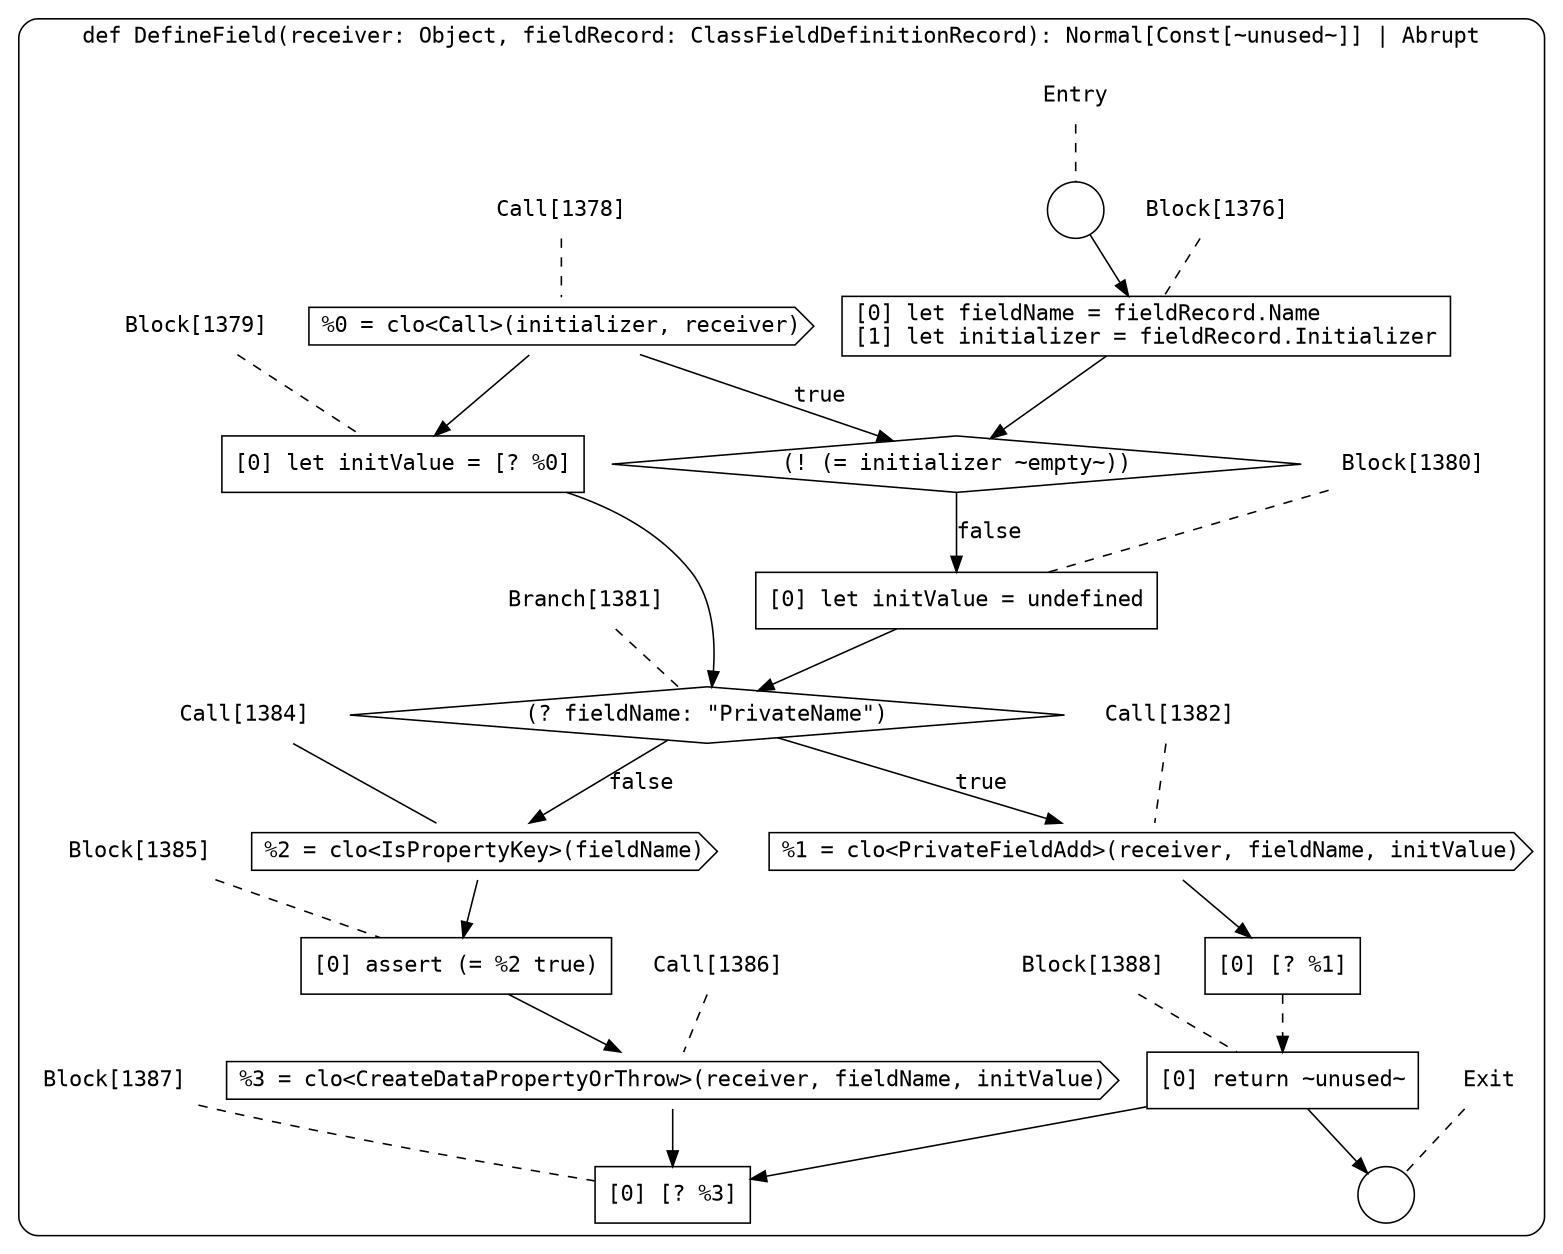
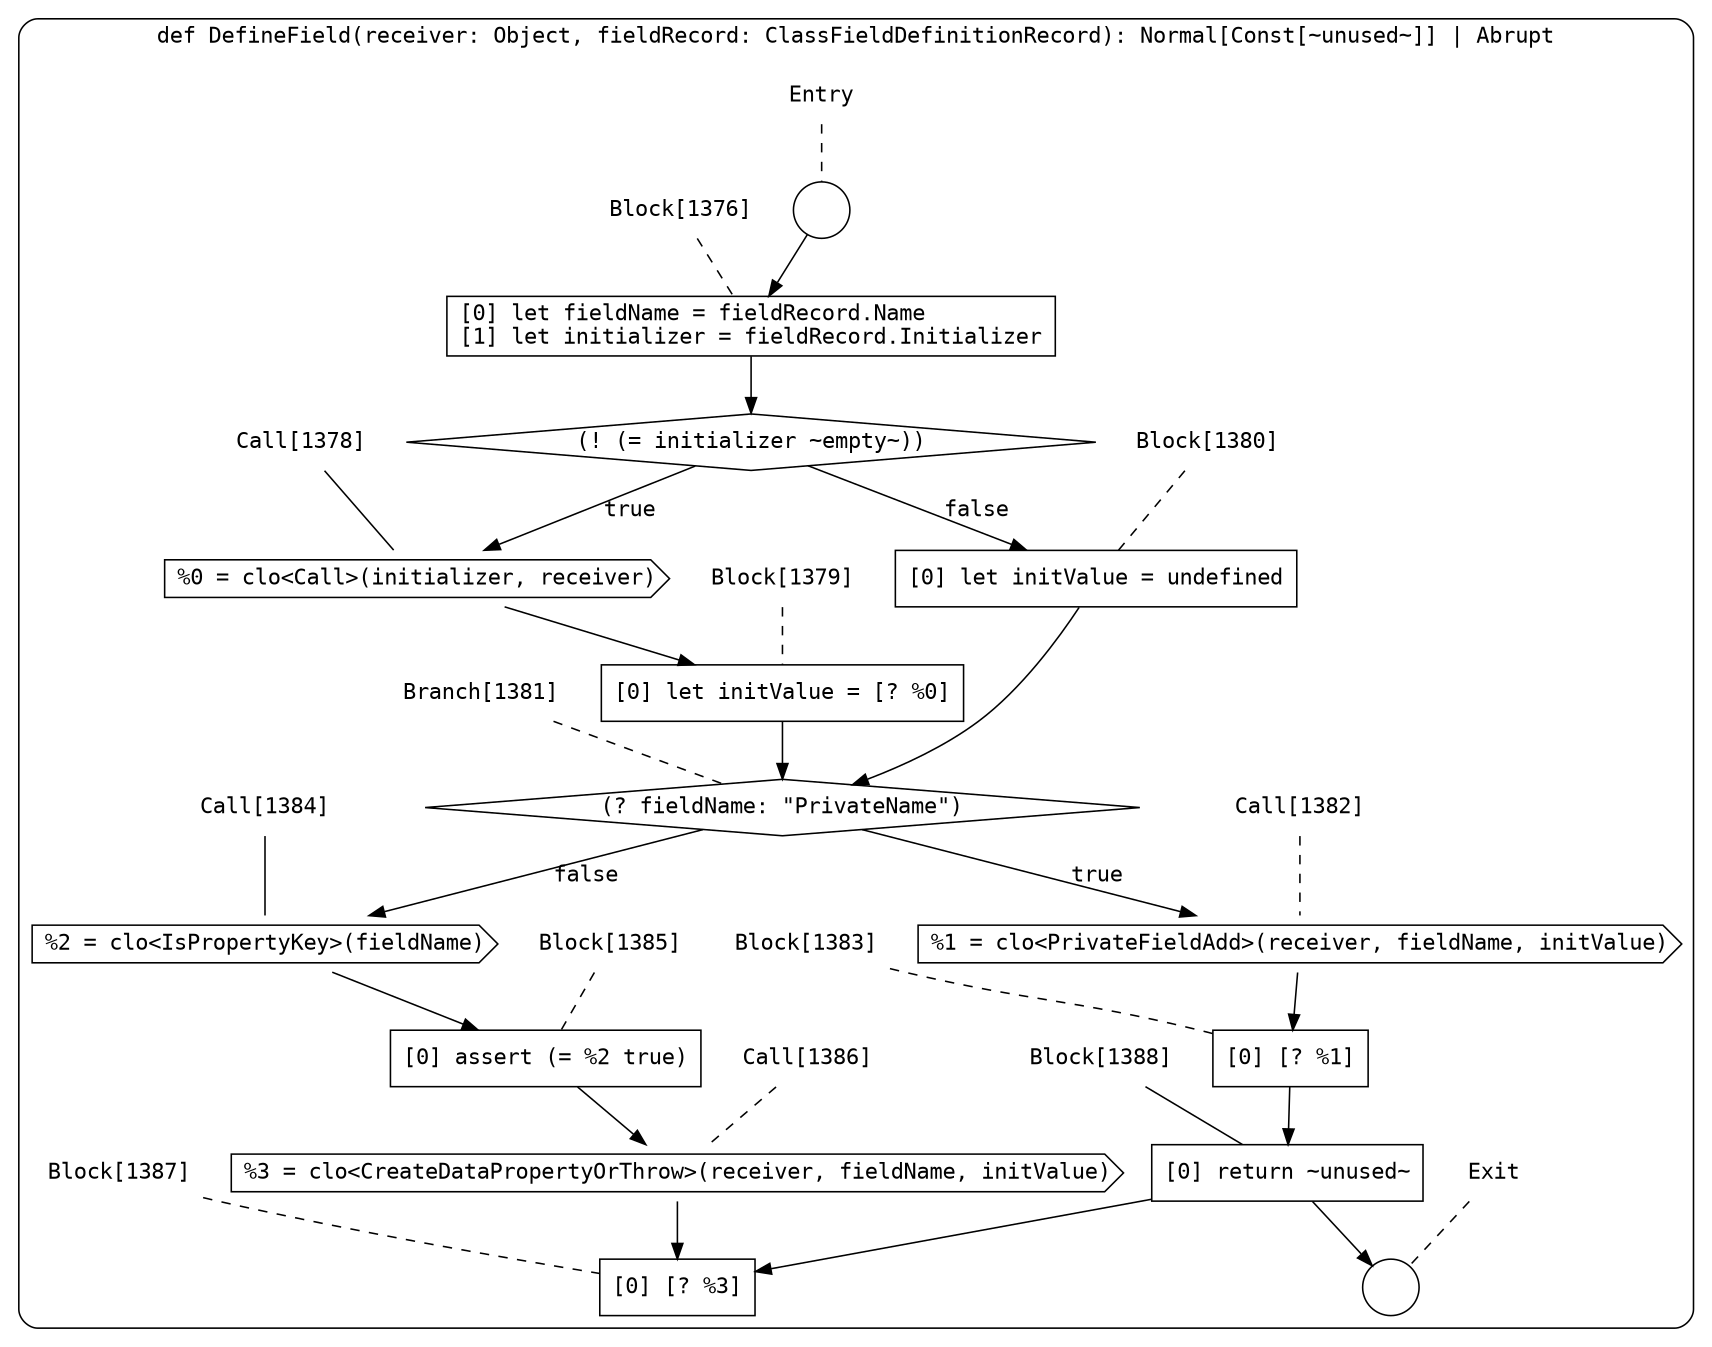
  digraph {
    fontname=Consolas
    node [fontname=Consolas shape=none color=black fillcolor=white style=filled]
    edge [color=black fontname=Consolas]
    n1 [label=<<font color="black">Entry</font>> color="" fillcolor="" style=""]
    n2 [label=" " shape=circle]
    n3 [label=<<font color="black">[0] let fieldName = fieldRecord.Name<BR ALIGN="LEFT"/>[1] let initializer = fieldRecord.Initializer<BR ALIGN="LEFT"/></font>> shape=box]
    n4 [label=<<font color="black">(! (= initializer ~empty~))</font>> shape=diamond]
    n5 [label=<<font color="black">Exit</font>> color="" fillcolor="" style=""]
    n6 [label=" " shape=circle]
    n7 [label=<<font color="black">Block[1376]</font>> color="" fillcolor="" style=""]
    n8 [label=<<font color="black">%0 = clo&lt;Call&gt;(initializer, receiver)</font>> shape=cds]
    n9 [label=<<font color="black">[0] let initValue = undefined<BR ALIGN="LEFT"/></font>> shape=box]
    n10 [label=<<font color="black">[0] let initValue = [? %0]<BR ALIGN="LEFT"/></font>> shape=box]
    n11 [label=<<font color="black">(? fieldName: &quot;PrivateName&quot;)</font>> shape=diamond]
    n12 [label=<<font color="black">Call[1378]</font>> color="" fillcolor="" style=""]
    n13 [label=<<font color="black">Block[1380]</font>> color="" fillcolor="" style=""]
    n14 [label=<<font color="black">%1 = clo&lt;PrivateFieldAdd&gt;(receiver, fieldName, initValue)</font>> shape=cds]
    n15 [label=<<font color="black">%2 = clo&lt;IsPropertyKey&gt;(fieldName)</font>> shape=cds]
    n16 [label=<<font color="black">Block[1379]</font>> color="" fillcolor="" style=""]
    n17 [label=<<font color="black">Branch[1381]</font>> color="" fillcolor="" style=""]
    n18 [label=<<font color="black">[0] [? %1]<BR ALIGN="LEFT"/></font>> shape=box]
    n19 [label=<<font color="black">[0] assert (= %2 true)<BR ALIGN="LEFT"/></font>> shape=box]
    n20 [label=<<font color="black">Call[1382]</font>> color="" fillcolor="" style=""]
    n21 [label=<<font color="black">[0] return ~unused~<BR ALIGN="LEFT"/></font>> shape=box]
    n22 [label=<<font color="black">Call[1384]</font>> color="" fillcolor="" style=""]
    n23 [label=<<font color="black">%3 = clo&lt;CreateDataPropertyOrThrow&gt;(receiver, fieldName, initValue)</font>> shape=cds]
+   n24 [label=<<font color="black">Block[1383]</font>> color="" fillcolor="" style=""]
    n25 [label=<<font color="black">Block[1385]</font>> color="" fillcolor="" style=""]
    n26 [label=<<font color="black">[0] [? %3]<BR ALIGN="LEFT"/></font>> shape=box]
    n27 [label=<<font color="black">Block[1388]</font>> color="" fillcolor="" style=""]
    n28 [label=<<font color="black">Call[1386]</font>> color="" fillcolor="" style=""]
    n29 [label=<<font color="black">Block[1387]</font>> color="" fillcolor="" style=""]
    subgraph cluster_1 {
      label="def DefineField(receiver: Object, fieldRecord: ClassFieldDefinitionRecord): Normal[Const[~unused~]] | Abrupt"
      style=rounded
      n1
      n2
      n3
      n4
      n5
      n6
      n7
      n8
      n9
      n10
      n11
      n12
      n13
      n14
      n15
      n16
      n17
      n18
      n19
      n20
      n21
      n22
      n23
+     n24
      n25
      n26
      n27
      n28
      n29
    }
    n1 -> n2 [arrowhead=none style=dashed]
    n2 -> n3
    n3 -> n4
-   n8 -> n4 [label=<<font color="black">true</font>>]
+   n4 -> n8 [label=<<font color="black">true</font>>]
    n4 -> n9 [label=<<font color="black">false</font>>]
    n5 -> n6 [arrowhead=none style=dashed]
    n7 -> n3 [arrowhead=none style=dashed]
    n8 -> n10
    n9 -> n11
    n10 -> n11
    n11 -> n14 [label=<<font color="black">true</font>>]
    n11 -> n15 [label=<<font color="black">false</font>>]
-   n12 -> n8 [arrowhead=none style=dashed]
+   n12 -> n8 [arrowhead=none style=solid]
    n13 -> n9 [arrowhead=none style=dashed]
    n14 -> n18
    n15 -> n19
    n16 -> n10 [arrowhead=none style=dashed]
    n17 -> n11 [arrowhead=none style=dashed]
-   n18 -> n21 [style=dashed]
+   n18 -> n21
    n19 -> n23
    n20 -> n14 [arrowhead=none style=dashed]
    n21 -> n6
    n21 -> n26
    n22 -> n15 [arrowhead=none style=solid]
    n23 -> n26
+   n24 -> n18 [arrowhead=none style=dashed]
    n25 -> n19 [arrowhead=none style=dashed]
-   n27 -> n21 [arrowhead=none style=dashed]
+   n27 -> n21 [arrowhead=none style=solid]
    n28 -> n23 [arrowhead=none style=dashed]
    n29 -> n26 [arrowhead=none style=dashed]
  }
